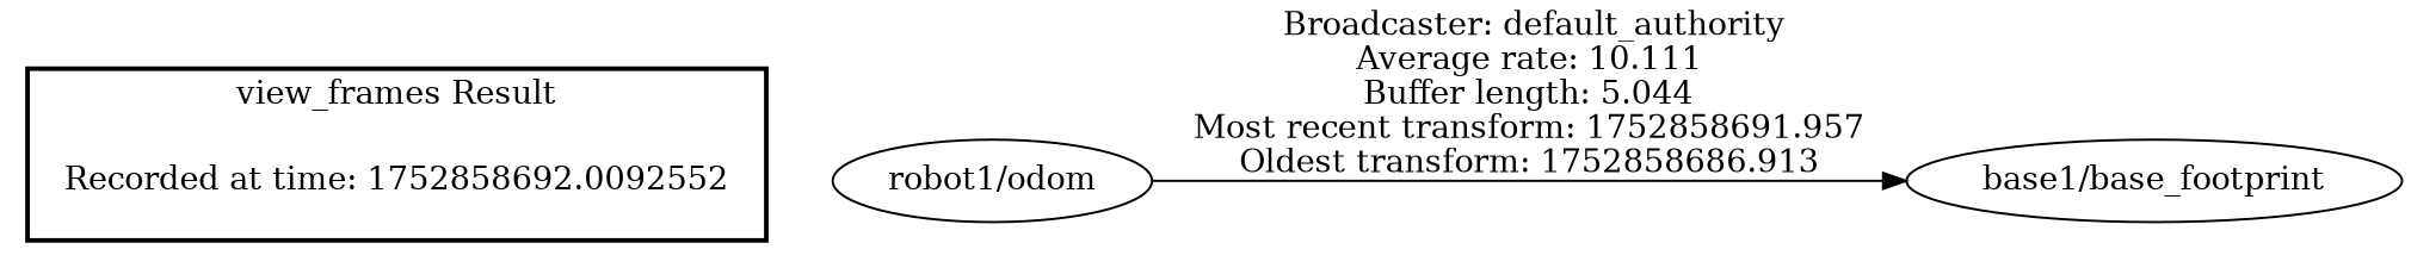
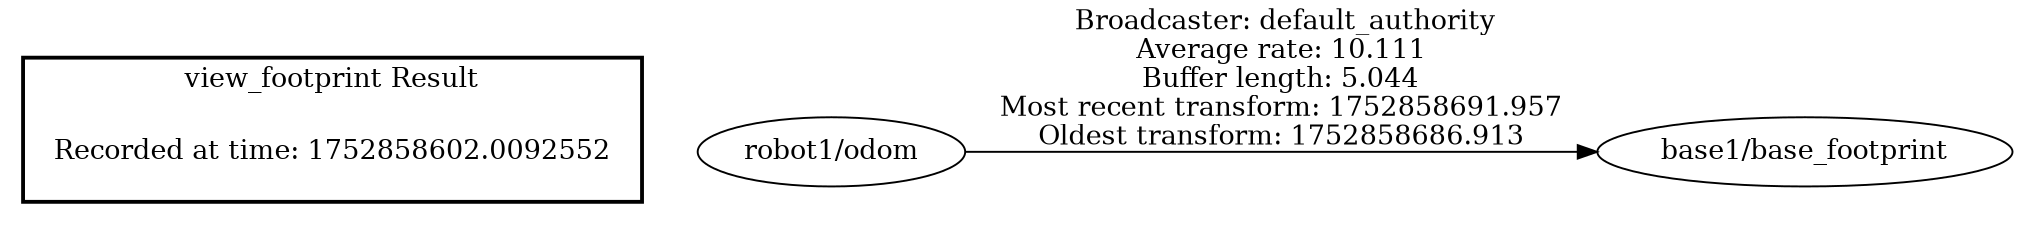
  digraph {
    rankdir=LR
-   "Recorded at time: 1752858692.0092552" [shape=plaintext]
+   "Recorded at time: 1752858692.0092552" [shape=plaintext label="Recorded at time: 1752858602.0092552"]
    "robot1/odom"
    n3 [label="base1/base_footprint"]
    subgraph cluster_1 {
      color=black
-     label="view_frames Result"
+     label="view_footprint Result"
      style=bold
      "Recorded at time: 1752858692.0092552"
    }
    "Recorded at time: 1752858692.0092552" -> "robot1/odom" [style=invis]
    "robot1/odom" -> n3 [label=" Broadcaster: default_authority\nAverage rate: 10.111\nBuffer length: 5.044\nMost recent transform: 1752858691.957\nOldest transform: 1752858686.913\n"]
  }
